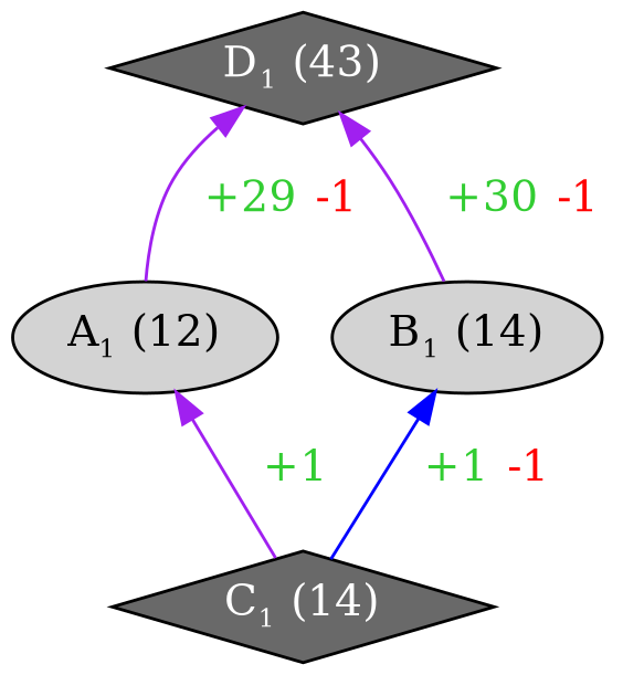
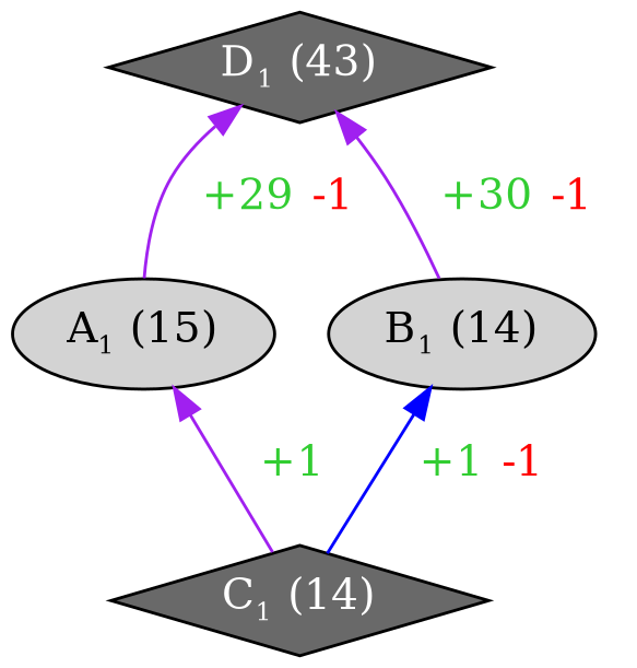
  digraph {
    rankdir=BT
    node [fillcolor=lightgray style=filled]
    edge [color=purple]
-   n1 [label=<A<sub><font point-size="10">1</font></sub> (12)>]
+   n1 [label=<A<sub><font point-size="10">1</font></sub> (15)>]
    n2 [fillcolor=dimgray fontcolor=white label=<D<sub><font point-size="10">1</font></sub> (43)> shape=diamond]
    n3 [label=<B<sub><font point-size="10">1</font></sub> (14)>]
    n4 [fillcolor=dimgray fontcolor=white label=<C<sub><font point-size="10">1</font></sub> (14)> shape=diamond]
    n1 -> n2 [label=<  <font color="limegreen">+29</font> <font color="red">-1</font>  >]
    n3 -> n2 [label=<  <font color="limegreen">+30</font> <font color="red">-1</font>  >]
    n4 -> n1 [label=<  <font color="limegreen">+1</font>  >]
    n4 -> n3 [label=<  <font color="limegreen">+1</font> <font color="red">-1</font>  > color=blue]
  }
